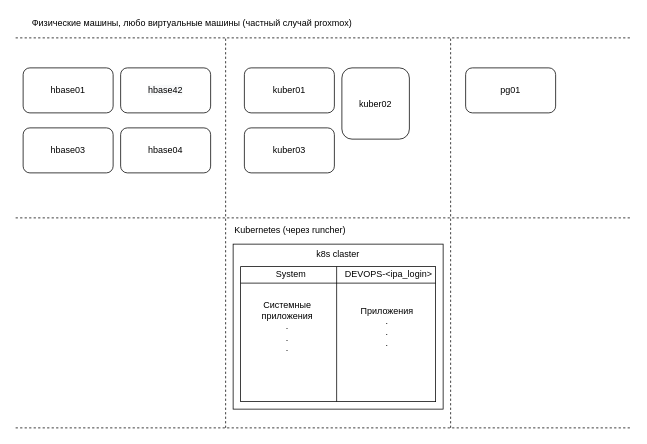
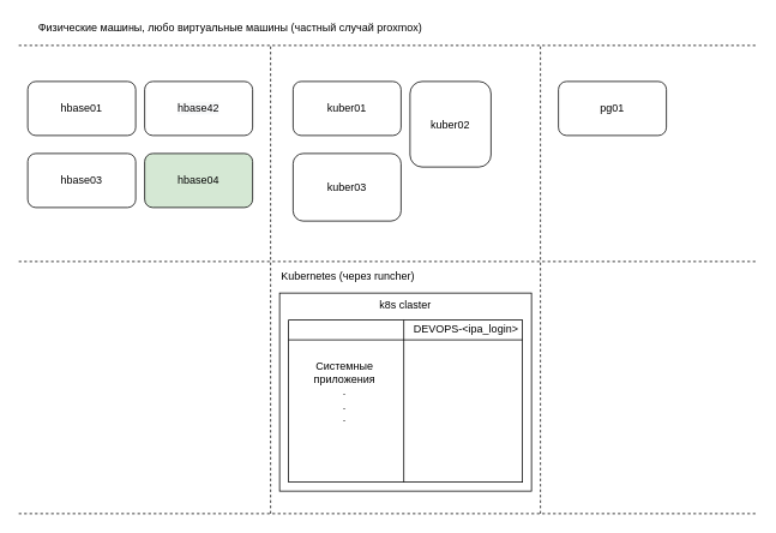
  <mxCell id="0" />
  <mxCell id="1" parent="0" />
  <mxCell id="2" value="" style="endArrow=none;dashed=1;html=1;" parent="1" edge="1"><mxGeometry width="50" height="50" relative="1" as="geometry"><mxPoint y="50" as="sourcePoint" x="20" /><mxPoint x="840" y="50" as="targetPoint" /></mxGeometry></mxCell>
  <mxCell id="3" value="" style="endArrow=none;dashed=1;html=1;" parent="1" edge="1"><mxGeometry width="50" height="50" relative="1" as="geometry"><mxPoint y="290" as="sourcePoint" x="20" /><mxPoint x="840" y="290" as="targetPoint" /></mxGeometry></mxCell>
  <mxCell id="4" value="hbase01" style="rounded=1;whiteSpace=wrap;html=1;" parent="1" vertex="1"><mxGeometry x="30" y="90" width="120" height="60" as="geometry" /></mxCell>
  <mxCell id="5" value="&lt;div&gt;&lt;br&gt;&lt;span style=&quot;color: rgb(0 , 0 , 0) ; font-family: &amp;#34;helvetica&amp;#34; ; font-size: 12px ; font-style: normal ; font-weight: 400 ; letter-spacing: normal ; text-align: center ; text-indent: 0px ; text-transform: none ; word-spacing: 0px ; background-color: rgb(248 , 249 , 250) ; float: none ; display: inline&quot;&gt;hbase42&lt;/span&gt;&lt;br&gt;&lt;br&gt;&lt;/div&gt;" style="rounded=1;whiteSpace=wrap;html=1;" parent="1" vertex="1"><mxGeometry x="160" y="90" width="120" height="60" as="geometry" /></mxCell>
  <mxCell id="6" value="&lt;span style=&quot;font-family: &amp;#34;helvetica&amp;#34;&quot;&gt;hbase03&lt;/span&gt;" style="rounded=1;whiteSpace=wrap;html=1;" parent="1" vertex="1"><mxGeometry x="30" y="170" width="120" height="60" as="geometry" /></mxCell>
- <mxCell id="7" value="&lt;span style=&quot;font-family: &amp;#34;helvetica&amp;#34;&quot;&gt;hbase04&lt;/span&gt;" style="rounded=1;whiteSpace=wrap;html=1;" parent="1" vertex="1"><mxGeometry x="160" y="170" width="120" height="60" as="geometry" /></mxCell>
+ <mxCell id="7" value="&lt;span style=&quot;font-family: &amp;#34;helvetica&amp;#34;&quot;&gt;hbase04&lt;/span&gt;" style="rounded=1;whiteSpace=wrap;html=1;fillColor=#d5e8d4;" parent="1" vertex="1"><mxGeometry x="160" y="170" width="120" height="60" as="geometry" /></mxCell>
  <mxCell id="8" value="kuber01" style="rounded=1;whiteSpace=wrap;html=1;" parent="1" vertex="1"><mxGeometry x="325" y="90" width="120" height="60" as="geometry" /></mxCell>
  <mxCell id="9" value="&lt;div&gt;kuber02&lt;br&gt;&lt;/div&gt;" style="rounded=1;whiteSpace=wrap;html=1;" parent="1" vertex="1"><mxGeometry x="455" y="90" width="90" height="95" as="geometry" /></mxCell>
- <mxCell id="10" value="kuber03" style="rounded=1;whiteSpace=wrap;html=1;" parent="1" vertex="1"><mxGeometry x="325" y="170" width="120" height="60" as="geometry" /></mxCell>
+ <mxCell id="10" value="kuber03" style="rounded=1;whiteSpace=wrap;html=1;" parent="1" vertex="1"><mxGeometry x="325" y="170" width="120" height="75" as="geometry" /></mxCell>
  <mxCell id="11" value="pg01" style="rounded=1;whiteSpace=wrap;html=1;" parent="1" vertex="1"><mxGeometry x="620" y="90" width="120" height="60" as="geometry" /></mxCell>
  <mxCell id="12" value="" style="endArrow=none;dashed=1;html=1;" parent="1" edge="1"><mxGeometry width="50" height="50" relative="1" as="geometry"><mxPoint x="300" y="570" as="sourcePoint" /><mxPoint x="300" y="50" as="targetPoint" /></mxGeometry></mxCell>
  <mxCell id="13" value="" style="endArrow=none;dashed=1;html=1;" parent="1" edge="1"><mxGeometry width="50" height="50" relative="1" as="geometry"><mxPoint x="600" y="570" as="sourcePoint" /><mxPoint x="600" y="50" as="targetPoint" /></mxGeometry></mxCell>
  <mxCell id="14" value="Физические машины, любо виртуальные машины (частный случай proxmox)" style="text;html=1;strokeColor=none;fillColor=none;align=left;verticalAlign=middle;whiteSpace=wrap;rounded=0;" parent="1" vertex="1"><mxGeometry x="40" y="20" width="770" height="20" as="geometry" /></mxCell>
  <mxCell id="15" value="k8s claster" style="rounded=0;whiteSpace=wrap;html=1;align=center;verticalAlign=top;" parent="1" vertex="1"><mxGeometry x="310" y="325" width="280" height="220" as="geometry" /></mxCell>
  <mxCell id="16" value="" style="shape=internalStorage;whiteSpace=wrap;html=1;backgroundOutline=1;align=left;dx=128;dy=22;" parent="1" vertex="1"><mxGeometry x="320" y="355" width="260" height="180" as="geometry" /></mxCell>
- <mxCell id="17" value="System" style="text;html=1;strokeColor=none;fillColor=none;align=center;verticalAlign=middle;whiteSpace=wrap;rounded=0;" parent="1" vertex="1"><mxGeometry x="325" y="355" width="125" height="20" as="geometry" /></mxCell>
  <mxCell id="18" value="DEVOPS-&amp;lt;ipa_login&amp;gt;" style="text;html=1;strokeColor=none;fillColor=none;align=center;verticalAlign=middle;whiteSpace=wrap;rounded=0;" parent="1" vertex="1"><mxGeometry x="455" y="355" width="125" height="20" as="geometry" /></mxCell>
  <mxCell id="19" value="Системные приложения&lt;br&gt;.&lt;br&gt;.&lt;br&gt;&lt;div&gt;&lt;span&gt;.&lt;/span&gt;&lt;/div&gt;" style="text;html=1;strokeColor=none;fillColor=none;align=center;verticalAlign=middle;whiteSpace=wrap;rounded=0;" parent="1" vertex="1"><mxGeometry x="325" y="395" width="115" height="80" as="geometry" /></mxCell>
- <mxCell id="20" value="Приложения&lt;br&gt;.&lt;br&gt;.&lt;br&gt;&lt;div&gt;&lt;span&gt;.&lt;/span&gt;&lt;/div&gt;" style="text;html=1;strokeColor=none;fillColor=none;align=center;verticalAlign=middle;whiteSpace=wrap;rounded=0;" parent="1" vertex="1"><mxGeometry x="457.5" y="395" width="115" height="80" as="geometry" /></mxCell>
  <mxCell id="21" value="&lt;span style=&quot;text-align: center&quot;&gt;Kubernetes (через runcher)&lt;/span&gt;" style="text;html=1;strokeColor=none;fillColor=none;align=left;verticalAlign=middle;whiteSpace=wrap;rounded=0;" vertex="1" parent="1"><mxGeometry x="310" y="296" width="280" height="20" as="geometry" /></mxCell>
  <mxCell id="22" value="" style="endArrow=none;dashed=1;html=1;" edge="1" parent="1"><mxGeometry width="50" height="50" relative="1" as="geometry"><mxPoint y="570" as="sourcePoint" x="20" /><mxPoint x="840" y="570" as="targetPoint" /></mxGeometry></mxCell>
